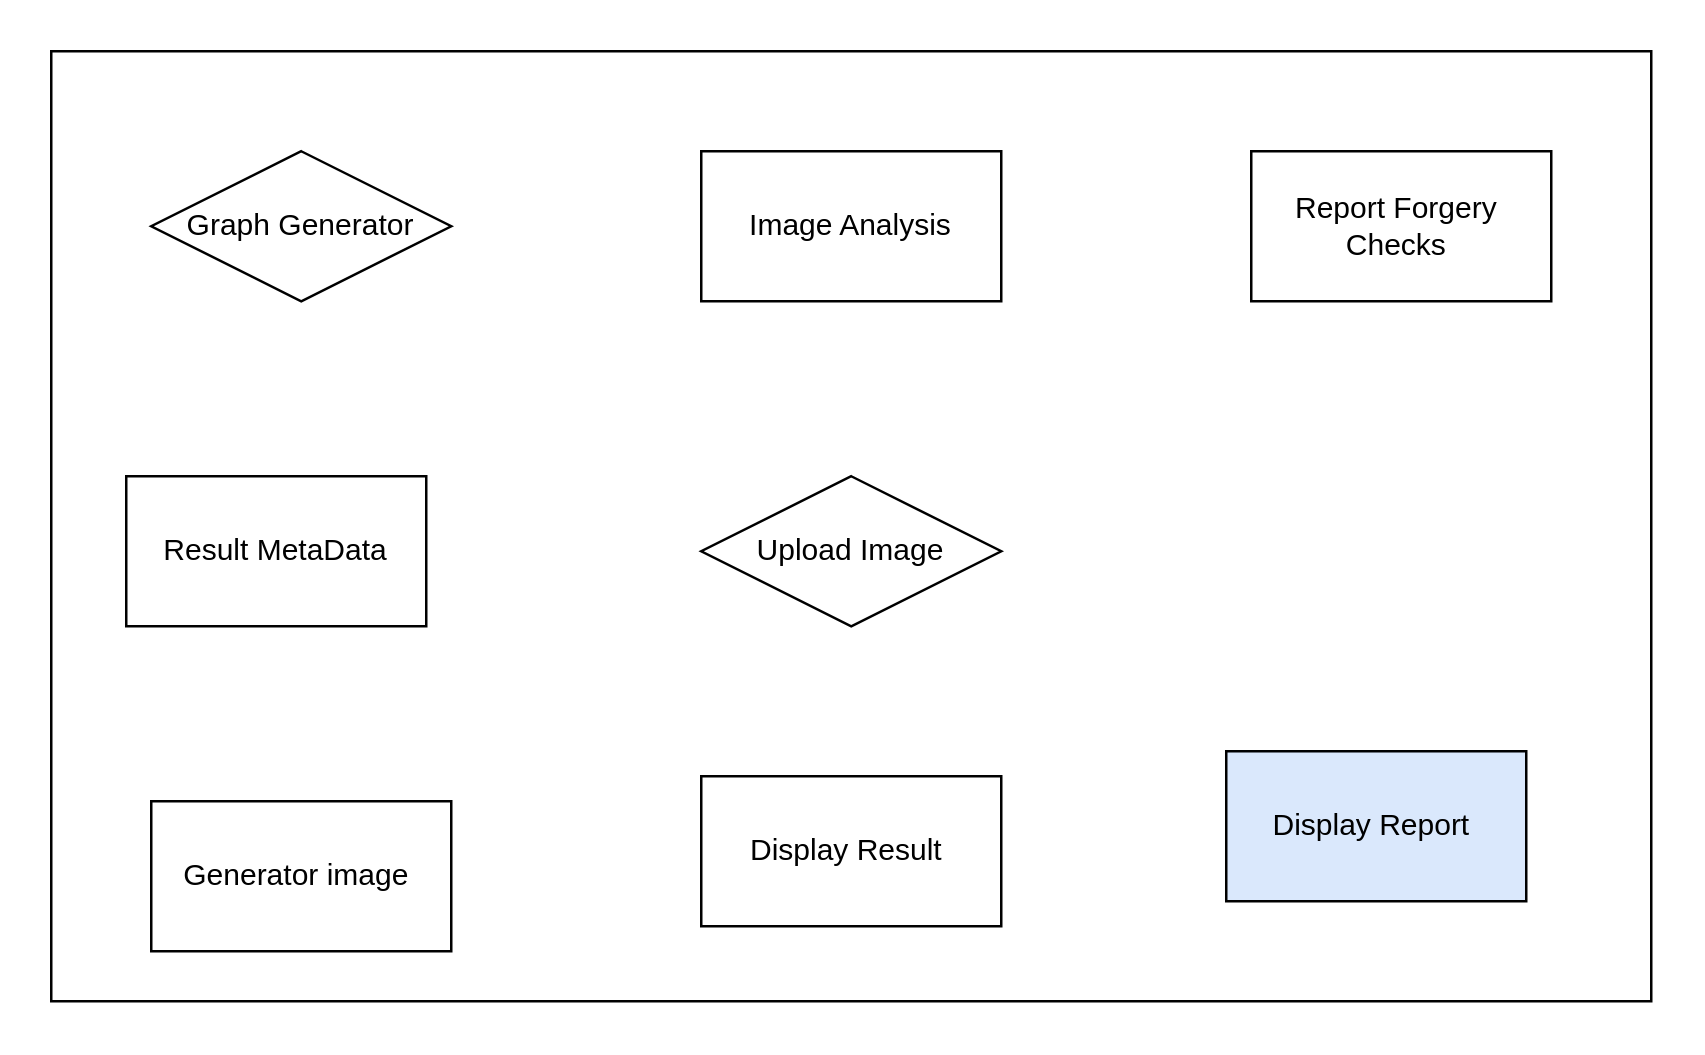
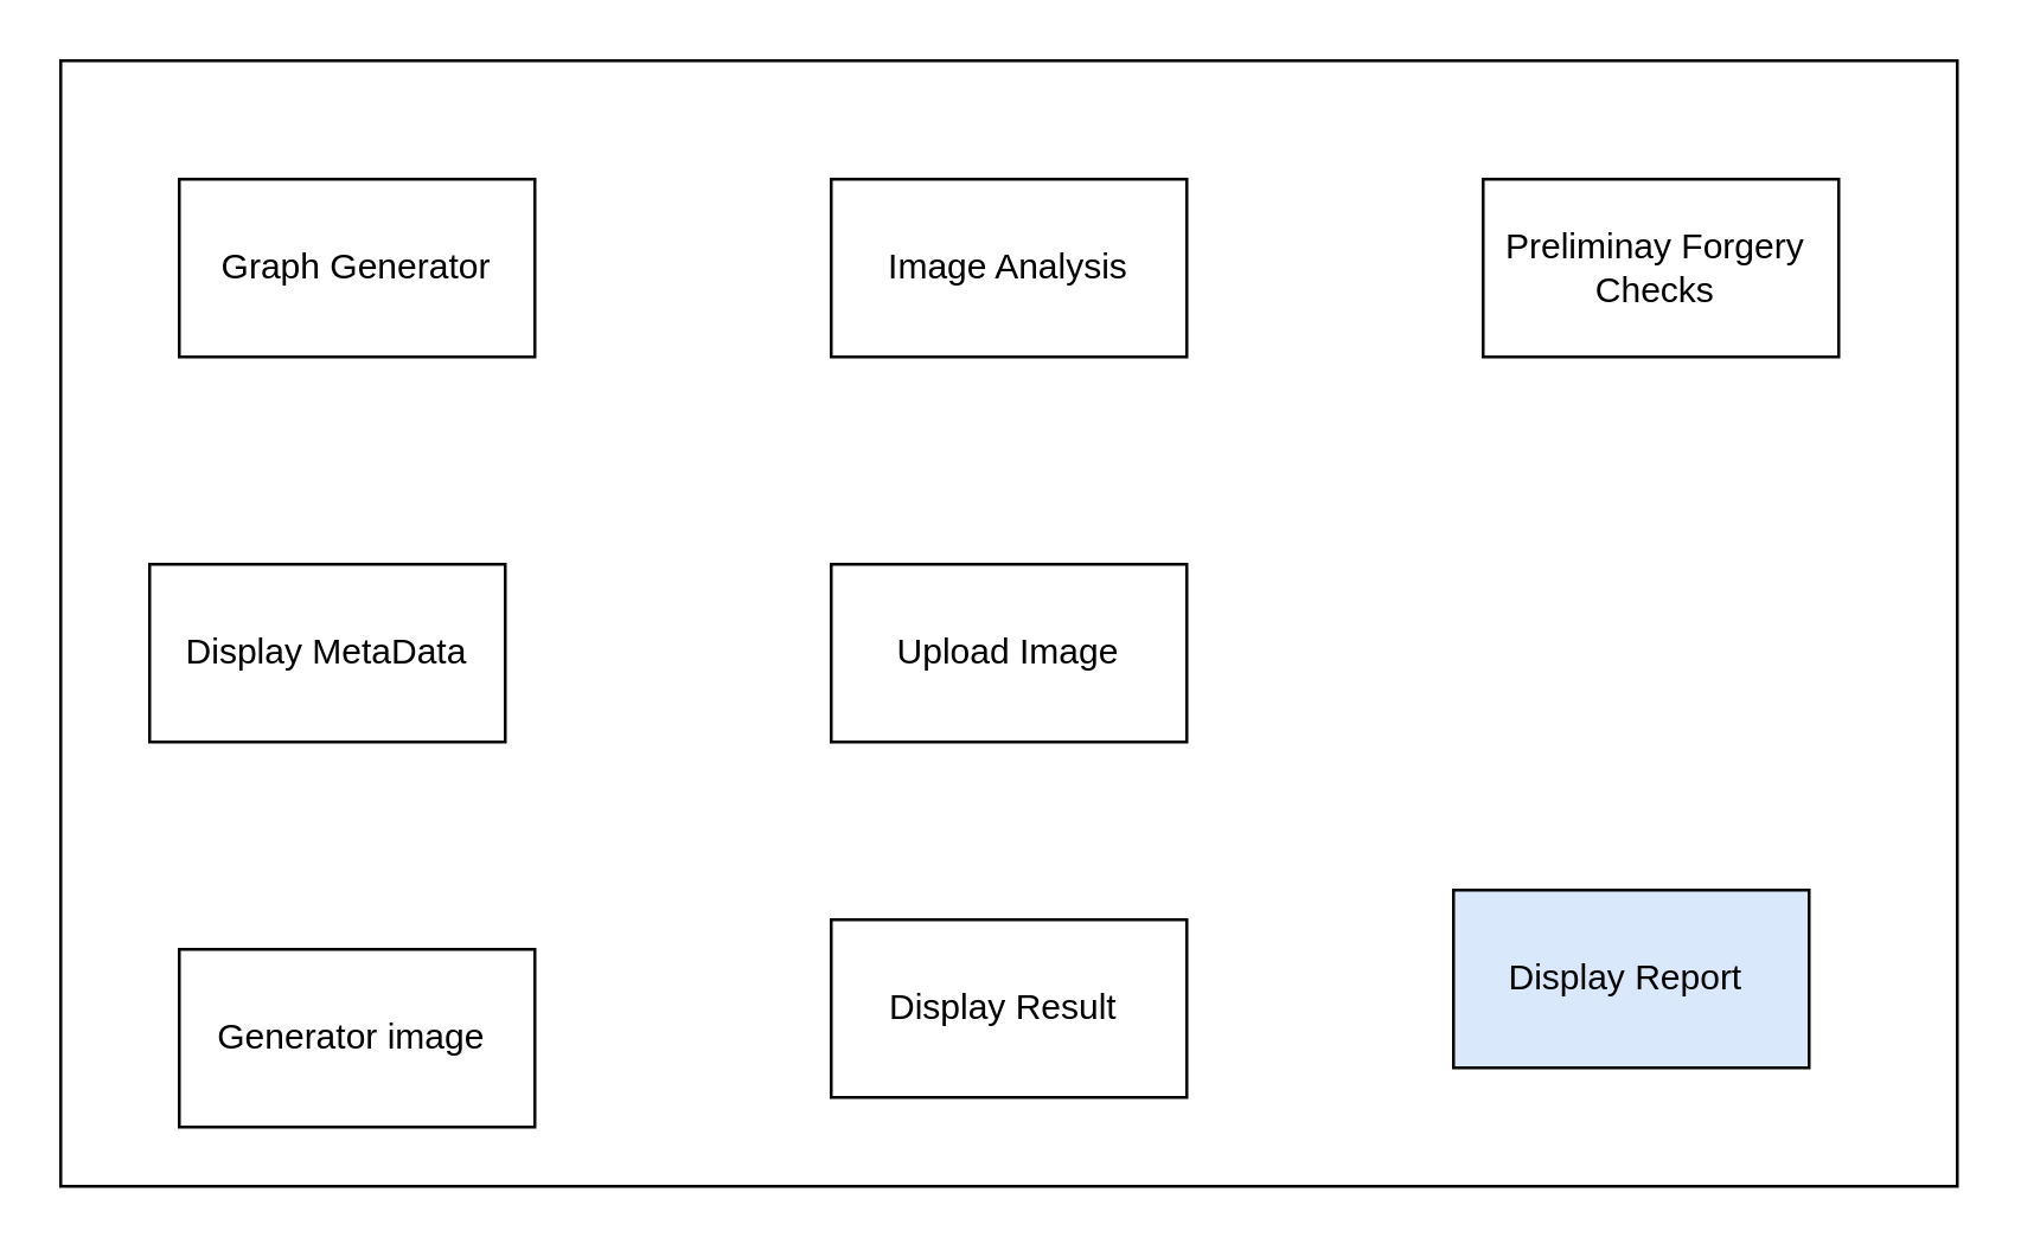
  <mxCell id="0" />
  <mxCell id="1" parent="0" />
  <mxCell id="2" value="" style="rounded=0;whiteSpace=wrap;html=1;" parent="1" vertex="1"><mxGeometry x="20" y="20" width="640" height="380" as="geometry" /></mxCell>
  <mxCell id="3" value="Generator image&amp;nbsp;" style="rounded=0;whiteSpace=wrap;html=1;" parent="1" vertex="1"><mxGeometry x="60" y="320" width="120" height="60" as="geometry" /></mxCell>
- <mxCell id="4" value="Result MetaData" style="rounded=0;whiteSpace=wrap;html=1;" parent="1" vertex="1"><mxGeometry x="50" y="190" width="120" height="60" as="geometry" /></mxCell>
- <mxCell id="5" value="Graph Generator" style="rhombus;whiteSpace=wrap;html=1;" parent="1" vertex="1"><mxGeometry x="60" y="60" width="120" height="60" as="geometry" /></mxCell>
+ <mxCell id="4" value="Display MetaData" style="rounded=0;whiteSpace=wrap;html=1;" parent="1" vertex="1"><mxGeometry x="50" y="190" width="120" height="60" as="geometry" /></mxCell>
+ <mxCell id="5" value="Graph Generator" style="rounded=0;whiteSpace=wrap;html=1;" parent="1" vertex="1"><mxGeometry x="60" y="60" width="120" height="60" as="geometry" /></mxCell>
  <mxCell id="6" value="Image Analysis" style="rounded=0;whiteSpace=wrap;html=1;" parent="1" vertex="1"><mxGeometry x="280" y="60" width="120" height="60" as="geometry" /></mxCell>
- <mxCell id="7" value="Upload Image" style="rhombus;whiteSpace=wrap;html=1;" parent="1" vertex="1"><mxGeometry x="280" y="190" width="120" height="60" as="geometry" /></mxCell>
+ <mxCell id="7" value="Upload Image" style="rounded=0;whiteSpace=wrap;html=1;" parent="1" vertex="1"><mxGeometry x="280" y="190" width="120" height="60" as="geometry" /></mxCell>
  <mxCell id="8" value="Display Result&amp;nbsp;" style="rounded=0;whiteSpace=wrap;html=1;" parent="1" vertex="1"><mxGeometry x="280" y="310" width="120" height="60" as="geometry" /></mxCell>
- <mxCell id="9" value="Report Forgery&amp;nbsp;&lt;br&gt;Checks&amp;nbsp;" style="rounded=0;whiteSpace=wrap;html=1;" parent="1" vertex="1"><mxGeometry x="500" y="60" width="120" height="60" as="geometry" /></mxCell>
+ <mxCell id="9" value="Preliminay Forgery&amp;nbsp;&lt;br&gt;Checks&amp;nbsp;" style="rounded=0;whiteSpace=wrap;html=1;" parent="1" vertex="1"><mxGeometry x="500" y="60" width="120" height="60" as="geometry" /></mxCell>
  <mxCell id="10" value="Display Report&amp;nbsp;" style="rounded=0;whiteSpace=wrap;html=1;fillColor=#dae8fc;" parent="1" vertex="1"><mxGeometry x="490" y="300" width="120" height="60" as="geometry" /></mxCell>
